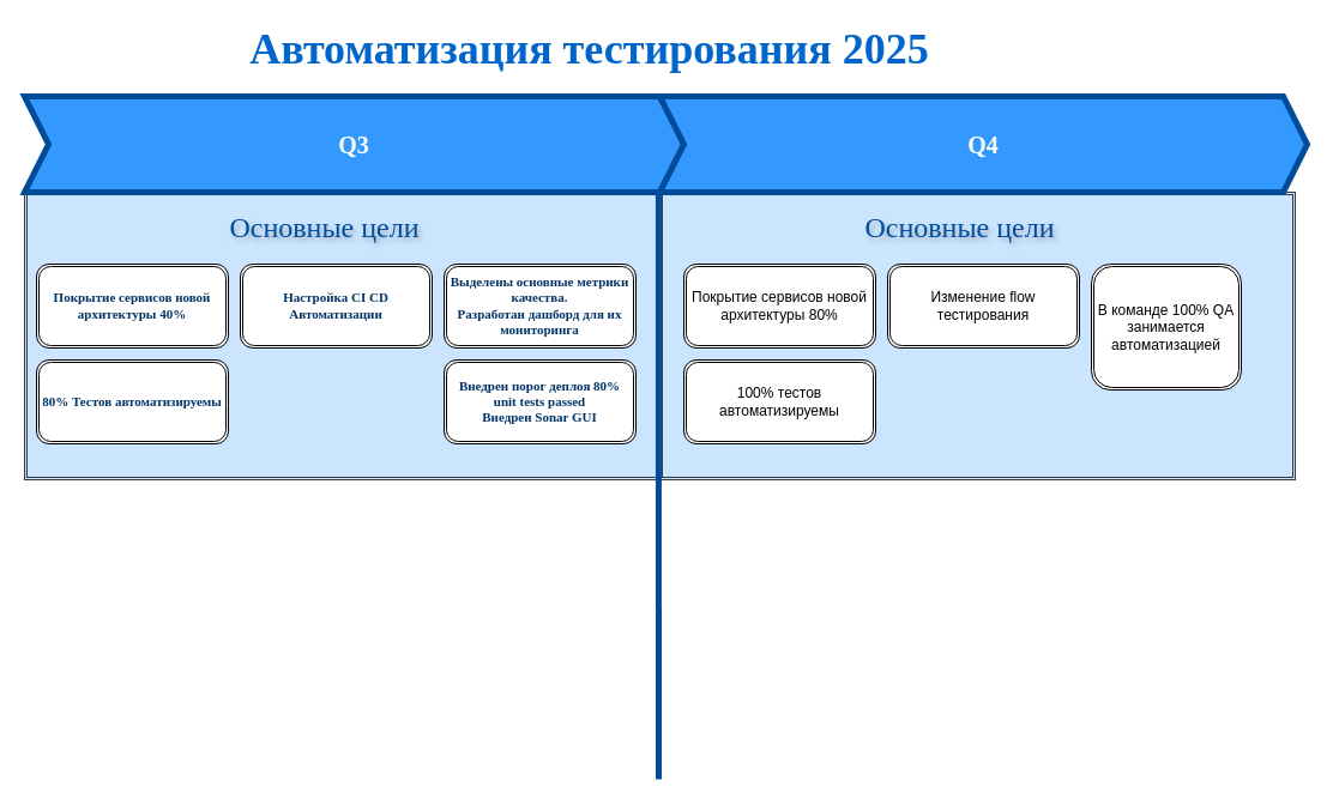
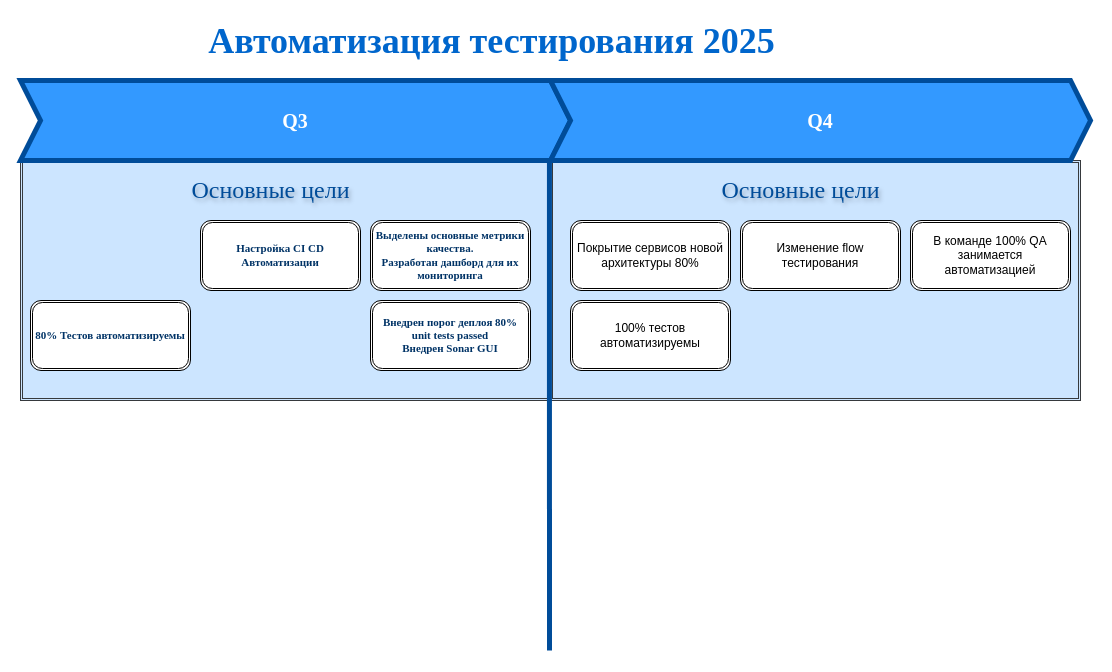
  <mxCell id="0" />
  <mxCell id="1" parent="0" />
  <mxCell id="2" value="" style="shape=ext;double=1;rounded=0;whiteSpace=wrap;html=1;fillColor=#cce5ff;strokeColor=#36393d;" vertex="1" parent="1"><mxGeometry x="550" y="160" width="530" height="240" as="geometry" /></mxCell>
  <mxCell id="3" value="Основные цели" style="text;strokeColor=none;fillColor=none;html=1;fontSize=24;fontStyle=0;verticalAlign=middle;align=center;labelBackgroundColor=none;labelBorderColor=none;textShadow=1;fontColor=#004C99;fontFamily=Comic Sans MS;" vertex="1" parent="1"><mxGeometry x="750" y="170" width="100" height="40" as="geometry" /></mxCell>
  <mxCell id="4" value="" style="shape=ext;double=1;rounded=0;whiteSpace=wrap;html=1;fillColor=#cce5ff;strokeColor=#36393d;" vertex="1" parent="1"><mxGeometry x="20" y="160" width="530" height="240" as="geometry" /></mxCell>
  <mxCell id="5" value="&lt;font style=&quot;font-size: 20px; color: rgb(255, 255, 255);&quot; face=&quot;Verdana&quot;&gt;&lt;b style=&quot;&quot;&gt;Q3&lt;/b&gt;&lt;/font&gt;" style="shape=step;perimeter=stepPerimeter;whiteSpace=wrap;html=1;fixedSize=1;fillColor=#3399FF;strokeColor=#004C99;strokeWidth=5;" vertex="1" parent="1"><mxGeometry x="20" y="80" width="550" height="80" as="geometry" /></mxCell>
  <mxCell id="6" value="&lt;font face=&quot;Verdana&quot; style=&quot;font-size: 20px; color: rgb(255, 255, 255);&quot;&gt;&lt;b&gt;Q4&lt;/b&gt;&lt;/font&gt;" style="shape=step;perimeter=stepPerimeter;whiteSpace=wrap;html=1;fixedSize=1;strokeWidth=5;strokeColor=#004C99;fillColor=#3399FF;" vertex="1" parent="1"><mxGeometry x="550" y="80" width="540" height="80" as="geometry" /></mxCell>
  <mxCell id="7" value="&lt;font style=&quot;font-size: 36px; color: rgb(0, 102, 204);&quot; face=&quot;Verdana&quot;&gt;Автоматизация тестирования 2025&lt;/font&gt;" style="text;strokeColor=none;fillColor=none;html=1;fontSize=24;fontStyle=1;verticalAlign=middle;align=center;strokeWidth=1;labelBackgroundColor=none;labelBorderColor=none;textShadow=0;spacingTop=2;spacingLeft=2;" vertex="1" parent="1"><mxGeometry x="420" y="20" width="140" height="40" as="geometry" /></mxCell>
  <mxCell id="8" value="" style="endArrow=none;html=1;rounded=0;entryX=-0.002;entryY=0.977;entryDx=0;entryDy=0;entryPerimeter=0;fontSize=12;strokeWidth=5;strokeColor=#004C99;" edge="1" parent="1" target="6"><mxGeometry width="50" height="50" relative="1" as="geometry"><mxPoint x="549" y="650" as="sourcePoint" /><mxPoint x="560" y="210" as="targetPoint" /></mxGeometry></mxCell>
- <mxCell id="9" value="Покрытие сервисов новой архитектуры 40%" style="shape=ext;double=1;rounded=1;whiteSpace=wrap;html=1;fontStyle=1;fontFamily=Verdana;fontSize=11;fontColor=light-dark(#003366,#EDEDED);" vertex="1" parent="1"><mxGeometry x="30" y="220" width="160" height="70" as="geometry" /></mxCell>
  <mxCell id="10" value="Покрытие сервисов новой архитектуры 80%" style="shape=ext;double=1;rounded=1;whiteSpace=wrap;html=1;" vertex="1" parent="1"><mxGeometry x="570" y="220" width="160" height="70" as="geometry" /></mxCell>
  <mxCell id="11" value="Изменение flow тестирования" style="shape=ext;double=1;rounded=1;whiteSpace=wrap;html=1;" vertex="1" parent="1"><mxGeometry x="740" y="220" width="160" height="70" as="geometry" /></mxCell>
- <mxCell id="12" value="В команде 100% QA занимается автоматизацией" style="shape=ext;double=1;rounded=1;whiteSpace=wrap;html=1;" vertex="1" parent="1"><mxGeometry x="910" y="220" width="125" height="105" as="geometry" /></mxCell>
+ <mxCell id="12" value="В команде 100% QA занимается автоматизацией" style="shape=ext;double=1;rounded=1;whiteSpace=wrap;html=1;" vertex="1" parent="1"><mxGeometry x="910" y="220" width="160" height="70" as="geometry" /></mxCell>
  <mxCell id="13" value="Настройка CI CD Автоматизации" style="shape=ext;double=1;rounded=1;whiteSpace=wrap;html=1;fontStyle=1;fontFamily=Verdana;fontSize=11;fontColor=light-dark(#003366,#EDEDED);" vertex="1" parent="1"><mxGeometry x="200" y="220" width="160" height="70" as="geometry" /></mxCell>
  <mxCell id="14" value="100% тестов автоматизируемы" style="shape=ext;double=1;rounded=1;whiteSpace=wrap;html=1;" vertex="1" parent="1"><mxGeometry x="570" y="300" width="160" height="70" as="geometry" /></mxCell>
  <mxCell id="15" value="80% Тестов автоматизируемы" style="shape=ext;double=1;rounded=1;whiteSpace=wrap;html=1;fontStyle=1;fontFamily=Verdana;fontSize=11;fontColor=light-dark(#003366,#EDEDED);" vertex="1" parent="1"><mxGeometry x="30" y="300" width="160" height="70" as="geometry" /></mxCell>
  <mxCell id="16" value="Выделены основные метрики качества.&lt;div&gt;Разработан дашборд для их мониторинга&lt;/div&gt;" style="shape=ext;double=1;rounded=1;whiteSpace=wrap;html=1;fontStyle=1;fontFamily=Verdana;fontSize=11;fontColor=light-dark(#003366,#EDEDED);" vertex="1" parent="1"><mxGeometry x="370" y="220" width="160" height="70" as="geometry" /></mxCell>
  <mxCell id="17" value="Внедрен порог деплоя 80% unit tests passed&lt;div&gt;Внедрен Sonar GUI&lt;/div&gt;" style="shape=ext;double=1;rounded=1;whiteSpace=wrap;html=1;fontStyle=1;fontFamily=Verdana;fontSize=11;fontColor=light-dark(#003366,#EDEDED);" vertex="1" parent="1"><mxGeometry x="370" y="300" width="160" height="70" as="geometry" /></mxCell>
  <mxCell id="18" value="Основные цели" style="text;strokeColor=none;fillColor=none;html=1;fontSize=24;fontStyle=0;verticalAlign=middle;align=center;labelBackgroundColor=none;labelBorderColor=none;textShadow=1;fontColor=#004C99;fontFamily=Comic Sans MS;" vertex="1" parent="1"><mxGeometry x="220" y="170" width="100" height="40" as="geometry" /></mxCell>
